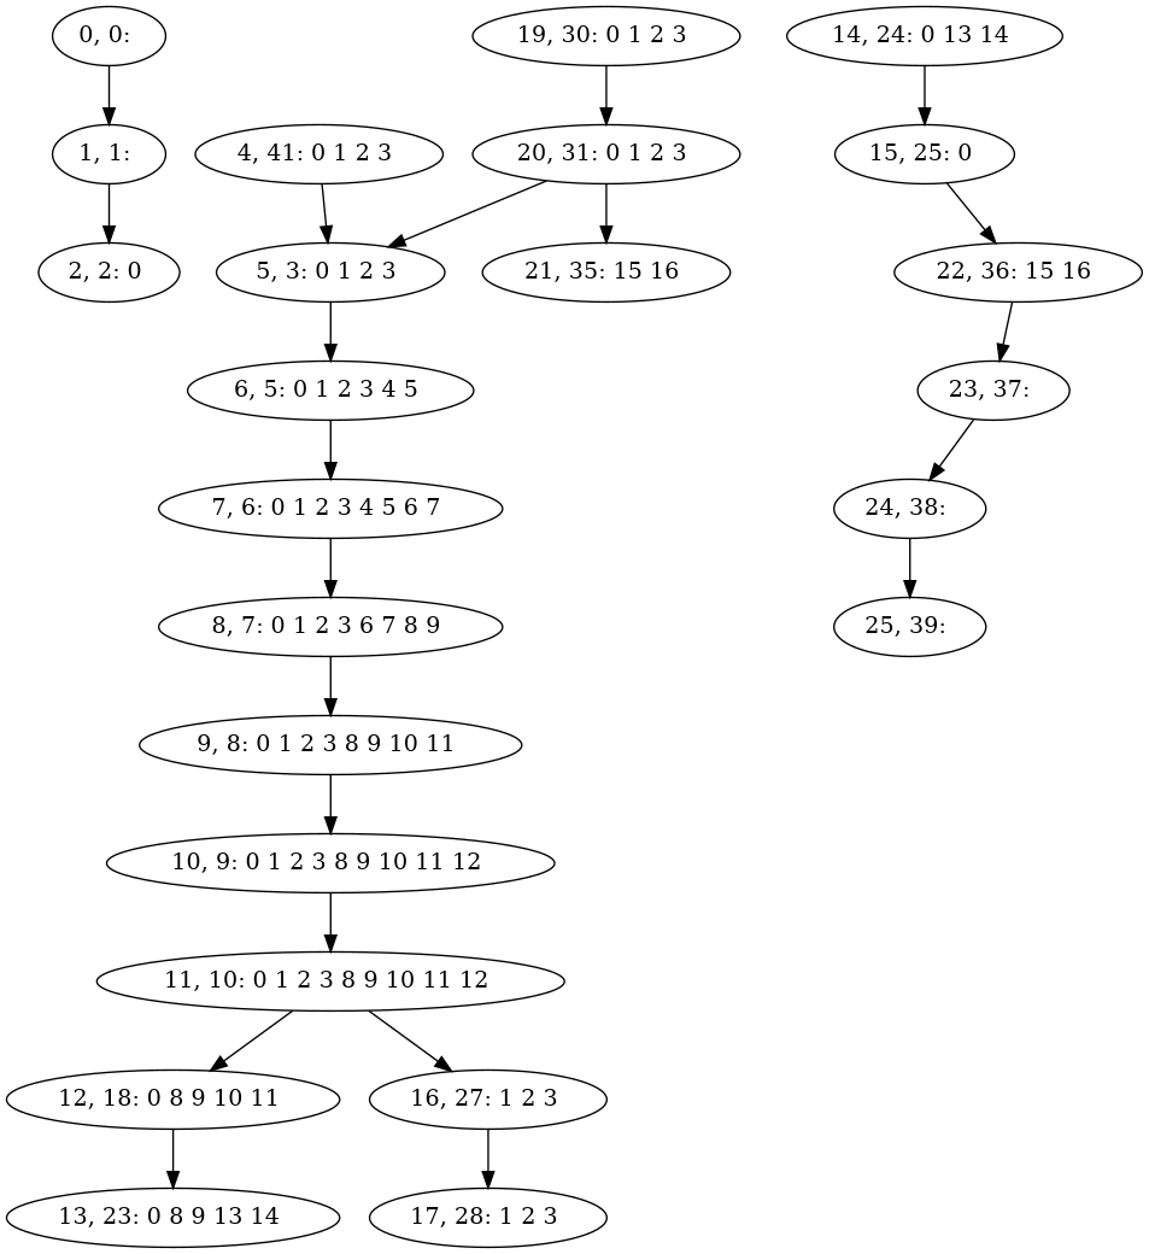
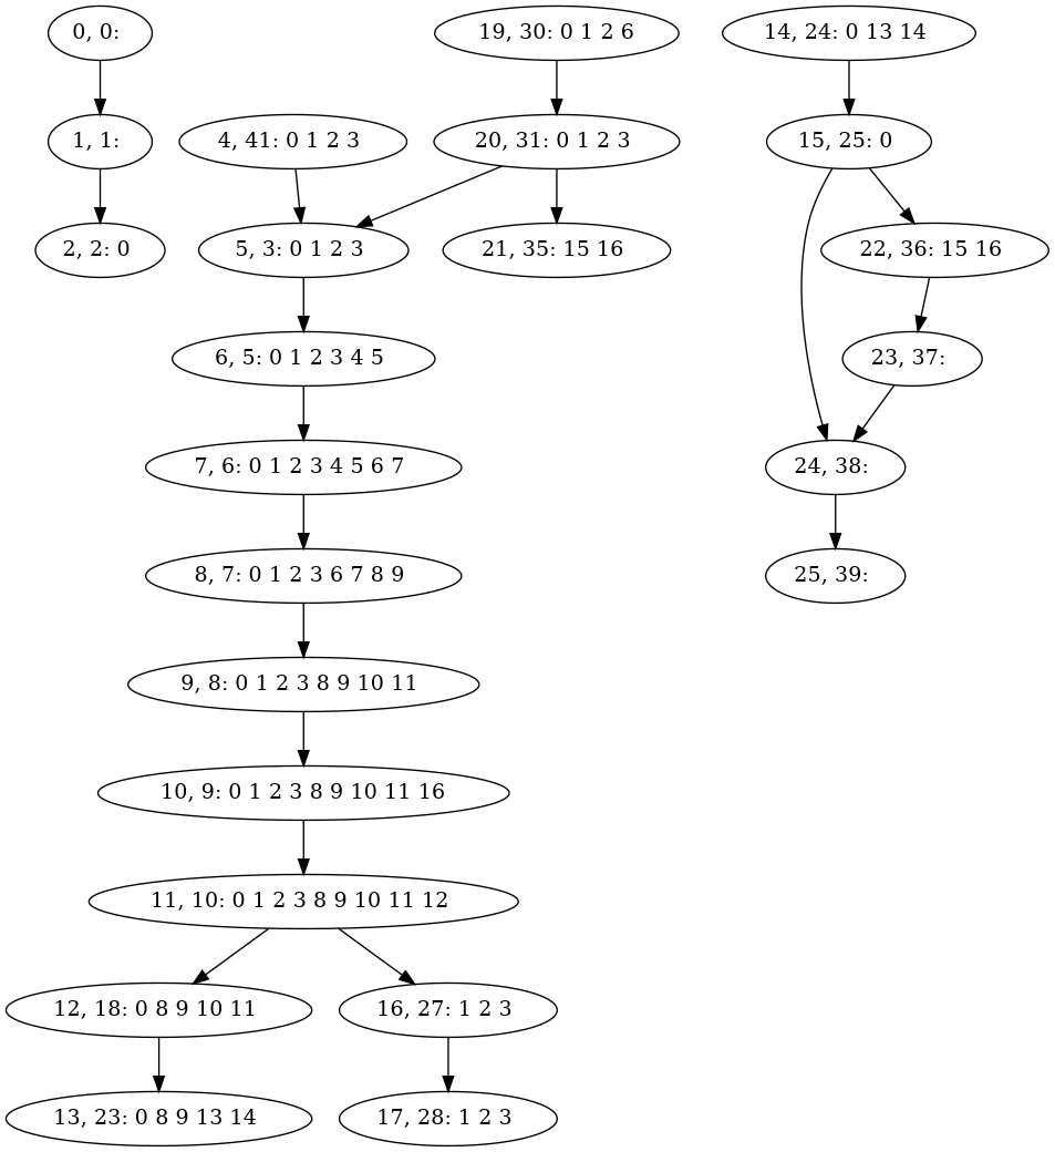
  digraph {
    n1 [label="0, 0: "]
    n2 [label="1, 1: "]
    n3 [label="2, 2: 0 "]
    n4 [label="4, 41: 0 1 2 3 "]
    n5 [label="5, 3: 0 1 2 3 "]
    n6 [label="6, 5: 0 1 2 3 4 5 "]
    n7 [label="7, 6: 0 1 2 3 4 5 6 7 "]
    n8 [label="8, 7: 0 1 2 3 6 7 8 9 "]
    n9 [label="9, 8: 0 1 2 3 8 9 10 11 "]
-   n10 [label="10, 9: 0 1 2 3 8 9 10 11 12 "]
+   n10 [label="10, 9: 0 1 2 3 8 9 10 11 16"]
    n11 [label="11, 10: 0 1 2 3 8 9 10 11 12 "]
    n12 [label="12, 18: 0 8 9 10 11 "]
    n13 [label="16, 27: 1 2 3 "]
    n14 [label="13, 23: 0 8 9 13 14 "]
    n15 [label="17, 28: 1 2 3 "]
    n16 [label="14, 24: 0 13 14 "]
    n17 [label="15, 25: 0 "]
    n18 [label="24, 38: "]
    n19 [label="22, 36: 15 16 "]
    n20 [label="25, 39: "]
-   n21 [label="19, 30: 0 1 2 3 "]
+   n21 [label="19, 30: 0 1 2 6"]
    n22 [label="20, 31: 0 1 2 3 "]
    n23 [label="21, 35: 15 16 "]
    n24 [label="23, 37: "]
    n1 -> n2
    n2 -> n3
    n4 -> n5
    n5 -> n6
    n6 -> n7
    n7 -> n8
    n8 -> n9
    n9 -> n10
    n10 -> n11
    n11 -> n12
    n11 -> n13
    n12 -> n14
    n13 -> n15
    n16 -> n17
+   n17 -> n18
    n17 -> n19
    n18 -> n20
    n19 -> n24
    n21 -> n22
    n22 -> n5
    n22 -> n23
    n24 -> n18
  }
